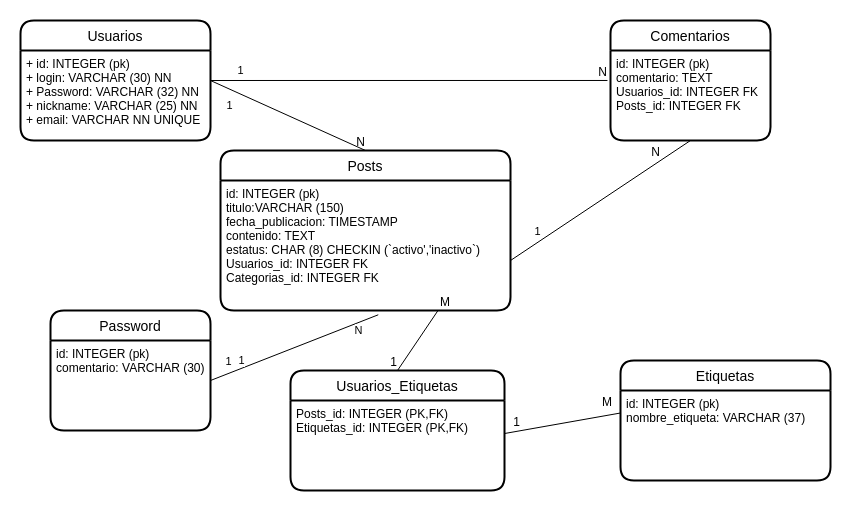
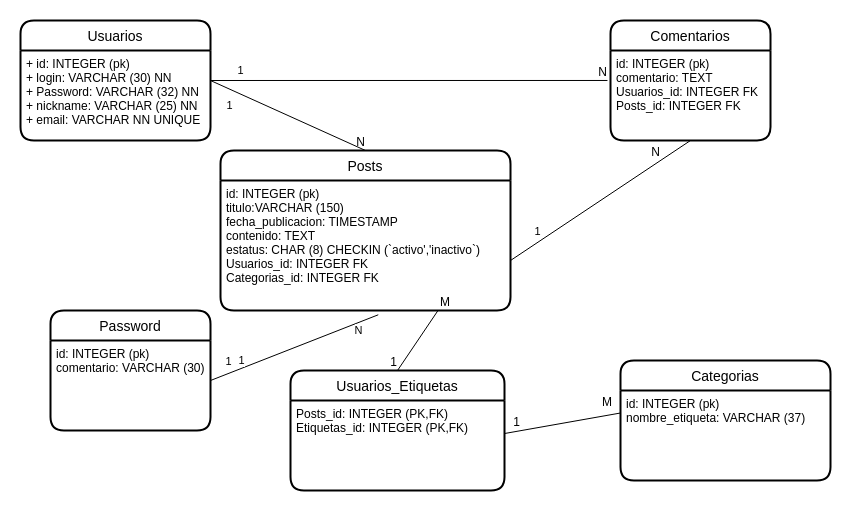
  <mxCell id="0" />
  <mxCell id="1" parent="0" />
  <mxCell id="2" value="Usuarios" style="swimlane;childLayout=stackLayout;horizontal=1;startSize=30;horizontalStack=0;rounded=1;fontSize=14;fontStyle=0;strokeWidth=2;resizeParent=0;resizeLast=1;shadow=0;dashed=0;align=center;" parent="1" vertex="1"><mxGeometry x="20" y="20" width="190" height="120" as="geometry" /></mxCell>
  <mxCell id="3" value="+ id: INTEGER (pk)&#10;+ login: VARCHAR (30) NN &#10;+ Password: VARCHAR (32) NN&#10;+ nickname: VARCHAR (25) NN&#10;+ email: VARCHAR NN UNIQUE" style="align=left;strokeColor=none;fillColor=none;spacingLeft=4;fontSize=12;verticalAlign=top;resizable=0;rotatable=0;part=1;" parent="2" vertex="1"><mxGeometry y="30" width="190" height="90" as="geometry" /></mxCell>
  <mxCell id="4" value="Posts" style="swimlane;childLayout=stackLayout;horizontal=1;startSize=30;horizontalStack=0;rounded=1;fontSize=14;fontStyle=0;strokeWidth=2;resizeParent=0;resizeLast=1;shadow=0;dashed=0;align=center;" parent="1" vertex="1"><mxGeometry x="220" y="150" width="290" height="160" as="geometry" /></mxCell>
  <mxCell id="5" value="id: INTEGER (pk)&#10;titulo:VARCHAR (150)&#10;fecha_publicacion: TIMESTAMP&#10;contenido: TEXT&#10;estatus: CHAR (8) CHECKIN (`activo','inactivo`)&#10;Usuarios_id: INTEGER FK&#10;Categorias_id: INTEGER FK" style="align=left;strokeColor=none;fillColor=none;spacingLeft=4;fontSize=12;verticalAlign=top;resizable=0;rotatable=0;part=1;" parent="4" vertex="1"><mxGeometry y="30" width="290" height="130" as="geometry" /></mxCell>
  <mxCell id="6" value="Comentarios" style="swimlane;childLayout=stackLayout;horizontal=1;startSize=30;horizontalStack=0;rounded=1;fontSize=14;fontStyle=0;strokeWidth=2;resizeParent=0;resizeLast=1;shadow=0;dashed=0;align=center;" parent="1" vertex="1"><mxGeometry x="610" y="20" width="160" height="120" as="geometry" /></mxCell>
  <mxCell id="7" value="id: INTEGER (pk)&#10;comentario: TEXT &#10;Usuarios_id: INTEGER FK&#10;Posts_id: INTEGER FK" style="align=left;strokeColor=none;fillColor=none;spacingLeft=4;fontSize=12;verticalAlign=top;resizable=0;rotatable=0;part=1;" parent="6" vertex="1"><mxGeometry y="30" width="160" height="90" as="geometry" /></mxCell>
- <mxCell id="8" value="Etiquetas" style="swimlane;childLayout=stackLayout;horizontal=1;startSize=30;horizontalStack=0;rounded=1;fontSize=14;fontStyle=0;strokeWidth=2;resizeParent=0;resizeLast=1;shadow=0;dashed=0;align=center;" parent="1" vertex="1"><mxGeometry x="620" y="360" width="210" height="120" as="geometry" /></mxCell>
+ <mxCell id="8" value="Categorias" style="swimlane;childLayout=stackLayout;horizontal=1;startSize=30;horizontalStack=0;rounded=1;fontSize=14;fontStyle=0;strokeWidth=2;resizeParent=0;resizeLast=1;shadow=0;dashed=0;align=center;" parent="1" vertex="1"><mxGeometry x="620" y="360" width="210" height="120" as="geometry" /></mxCell>
  <mxCell id="9" value="id: INTEGER (pk)&#10;nombre_etiqueta: VARCHAR (37)&#10;" style="align=left;strokeColor=none;fillColor=none;spacingLeft=4;fontSize=12;verticalAlign=top;resizable=0;rotatable=0;part=1;" parent="8" vertex="1"><mxGeometry y="30" width="210" height="90" as="geometry" /></mxCell>
  <mxCell id="10" value="Password" style="swimlane;childLayout=stackLayout;horizontal=1;startSize=30;horizontalStack=0;rounded=1;fontSize=14;fontStyle=0;strokeWidth=2;resizeParent=0;resizeLast=1;shadow=0;dashed=0;align=center;" parent="1" vertex="1"><mxGeometry x="50" y="310" width="160" height="120" as="geometry" /></mxCell>
  <mxCell id="11" value="id: INTEGER (pk)&#10;comentario: VARCHAR (30)&#10;" style="align=left;strokeColor=none;fillColor=none;spacingLeft=4;fontSize=12;verticalAlign=top;resizable=0;rotatable=0;part=1;" parent="10" vertex="1"><mxGeometry y="30" width="160" height="90" as="geometry" /></mxCell>
  <mxCell id="12" value="" style="endArrow=none;html=1;rounded=0;entryX=0.5;entryY=0;entryDx=0;entryDy=0;" parent="1" target="4" edge="1"><mxGeometry relative="1" as="geometry"><mxPoint x="210" y="80" as="sourcePoint" /><mxPoint x="370" y="80" as="targetPoint" /></mxGeometry></mxCell>
  <mxCell id="13" value="N" style="resizable=0;html=1;align=right;verticalAlign=bottom;" parent="12" connectable="0" vertex="1"><mxGeometry x="1" relative="1" as="geometry" /></mxCell>
  <mxCell id="14" value="1" style="edgeLabel;html=1;align=center;verticalAlign=middle;resizable=0;points=[];" parent="12" vertex="1" connectable="0"><mxGeometry x="-0.736" y="-3" relative="1" as="geometry"><mxPoint y="12.91" as="offset" /></mxGeometry></mxCell>
  <mxCell id="15" value="" style="endArrow=none;html=1;rounded=0;entryX=-0.019;entryY=0.333;entryDx=0;entryDy=0;entryPerimeter=0;" parent="1" target="7" edge="1"><mxGeometry relative="1" as="geometry"><mxPoint x="210" y="80" as="sourcePoint" /><mxPoint x="370" y="80" as="targetPoint" /></mxGeometry></mxCell>
  <mxCell id="16" value="N" style="resizable=0;html=1;align=right;verticalAlign=bottom;" parent="15" connectable="0" vertex="1"><mxGeometry x="1" relative="1" as="geometry" /></mxCell>
  <mxCell id="17" value="1" style="edgeLabel;html=1;align=center;verticalAlign=middle;resizable=0;points=[];" parent="15" vertex="1" connectable="0"><mxGeometry x="-0.803" y="3" relative="1" as="geometry"><mxPoint x="-9" y="-7" as="offset" /></mxGeometry></mxCell>
  <mxCell id="18" value="" style="endArrow=none;html=1;rounded=0;entryX=0.5;entryY=1;entryDx=0;entryDy=0;" parent="1" target="6" edge="1"><mxGeometry relative="1" as="geometry"><mxPoint x="510" y="260" as="sourcePoint" /><mxPoint x="650" y="260" as="targetPoint" /></mxGeometry></mxCell>
  <mxCell id="19" value="N" style="resizable=0;html=1;align=right;verticalAlign=bottom;" parent="18" connectable="0" vertex="1"><mxGeometry x="1" relative="1" as="geometry"><mxPoint x="-29.8" y="19.88" as="offset" /></mxGeometry></mxCell>
  <mxCell id="20" value="1" style="edgeLabel;html=1;align=center;verticalAlign=middle;resizable=0;points=[];" parent="18" vertex="1" connectable="0"><mxGeometry x="-0.687" y="3" relative="1" as="geometry"><mxPoint y="-8.39" as="offset" /></mxGeometry></mxCell>
  <mxCell id="21" value="" style="endArrow=none;html=1;rounded=0;entryX=0.544;entryY=1.033;entryDx=0;entryDy=0;entryPerimeter=0;" parent="1" target="5" edge="1"><mxGeometry relative="1" as="geometry"><mxPoint x="210" y="380" as="sourcePoint" /><mxPoint x="370" y="380" as="targetPoint" /></mxGeometry></mxCell>
  <mxCell id="22" value="1" style="edgeLabel;html=1;align=center;verticalAlign=middle;resizable=0;points=[];" parent="21" vertex="1" connectable="0"><mxGeometry x="-0.384" y="-4" relative="1" as="geometry"><mxPoint x="-34.97" y="-3.17" as="offset" /></mxGeometry></mxCell>
  <mxCell id="23" value="N" style="edgeLabel;html=1;align=center;verticalAlign=middle;resizable=0;points=[];" parent="21" vertex="1" connectable="0"><mxGeometry x="0.613" y="-3" relative="1" as="geometry"><mxPoint x="11.63" as="offset" /></mxGeometry></mxCell>
  <mxCell id="24" value="1" style="edgeLabel;html=1;align=center;verticalAlign=middle;resizable=0;points=[];" parent="1" vertex="1" connectable="0"><mxGeometry x="240.005" y="359.999" as="geometry" /></mxCell>
  <mxCell id="25" value="Usuarios_Etiquetas" style="swimlane;childLayout=stackLayout;horizontal=1;startSize=30;horizontalStack=0;rounded=1;fontSize=14;fontStyle=0;strokeWidth=2;resizeParent=0;resizeLast=1;shadow=0;dashed=0;align=center;" vertex="1" parent="1"><mxGeometry x="290" y="370" width="214" height="120" as="geometry" /></mxCell>
  <mxCell id="26" value="Posts_id: INTEGER (PK,FK)&#10;Etiquetas_id: INTEGER (PK,FK)" style="align=left;strokeColor=none;fillColor=none;spacingLeft=4;fontSize=12;verticalAlign=top;resizable=0;rotatable=0;part=1;" vertex="1" parent="25"><mxGeometry y="30" width="214" height="90" as="geometry" /></mxCell>
  <mxCell id="27" value="" style="endArrow=none;html=1;rounded=0;entryX=0.5;entryY=0;entryDx=0;entryDy=0;exitX=0.75;exitY=1;exitDx=0;exitDy=0;" edge="1" parent="1" source="5" target="25"><mxGeometry relative="1" as="geometry"><mxPoint x="340" y="280" as="sourcePoint" /><mxPoint x="500" y="280" as="targetPoint" /></mxGeometry></mxCell>
  <mxCell id="28" value="M" style="resizable=0;html=1;align=left;verticalAlign=bottom;" connectable="0" vertex="1" parent="27"><mxGeometry x="-1" relative="1" as="geometry" /></mxCell>
  <mxCell id="29" value="1" style="resizable=0;html=1;align=right;verticalAlign=bottom;" connectable="0" vertex="1" parent="27"><mxGeometry x="1" relative="1" as="geometry" /></mxCell>
  <mxCell id="30" value="" style="endArrow=none;html=1;rounded=0;entryX=1;entryY=0.367;entryDx=0;entryDy=0;exitX=0;exitY=0.25;exitDx=0;exitDy=0;entryPerimeter=0;" edge="1" parent="1" source="9" target="26"><mxGeometry relative="1" as="geometry"><mxPoint x="563.5" y="380" as="sourcePoint" /><mxPoint x="550" y="440" as="targetPoint" /></mxGeometry></mxCell>
  <mxCell id="31" value="M" style="resizable=0;html=1;align=left;verticalAlign=bottom;" connectable="0" vertex="1" parent="30"><mxGeometry x="-1" relative="1" as="geometry"><mxPoint x="-20" y="-2.5" as="offset" /></mxGeometry></mxCell>
  <mxCell id="32" value="1" style="resizable=0;html=1;align=right;verticalAlign=bottom;" connectable="0" vertex="1" parent="30"><mxGeometry x="1" relative="1" as="geometry"><mxPoint x="16.19" y="-3.06" as="offset" /></mxGeometry></mxCell>
